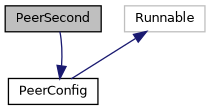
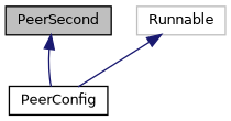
  digraph {
    node [color=black fillcolor=white fontname=Helvetica fontsize=10 shape=record style=filled]
    edge [color=midnightblue dir=back fontname=Helvetica fontsize=10 labelfontname=Helvetica labelfontsize=10 style=solid]
    n1 [fillcolor=grey75 fontcolor=black height=0.2 label=PeerSecond width=0.4]
    n2 [height=0.2 label=PeerConfig width=0.4]
    n3 [color=grey75 height=0.2 label=Runnable width=0.4]
-   n2 -> n1
+   n1 -> n2
    n3 -> n2
  }
